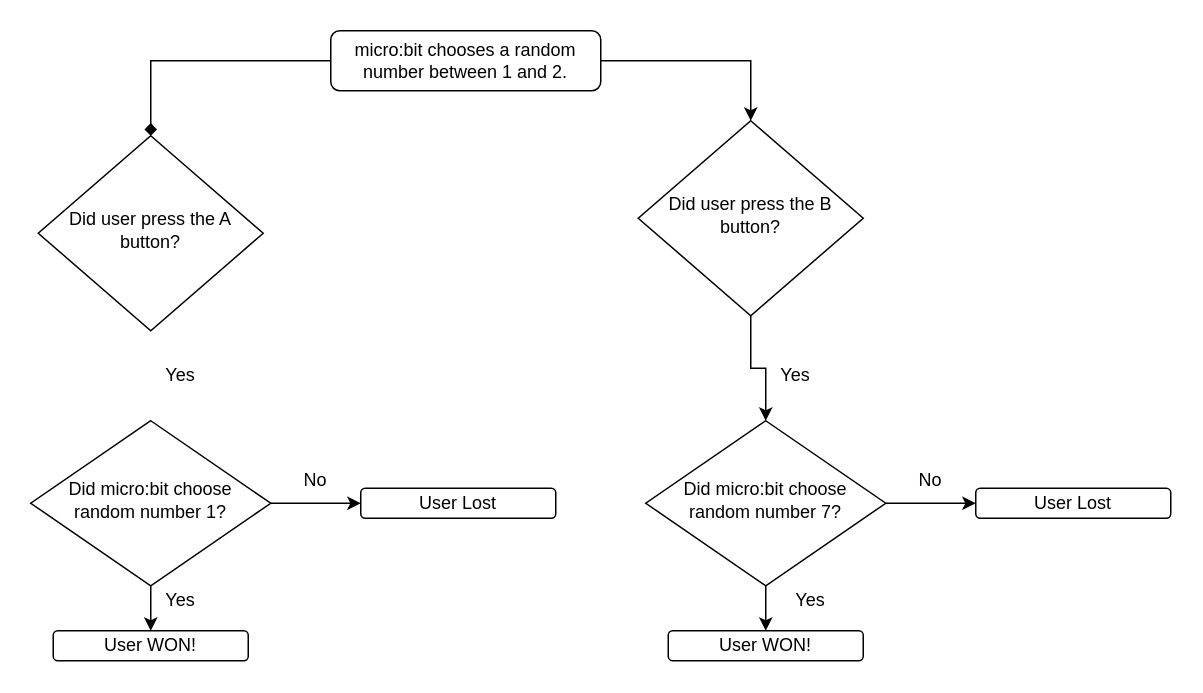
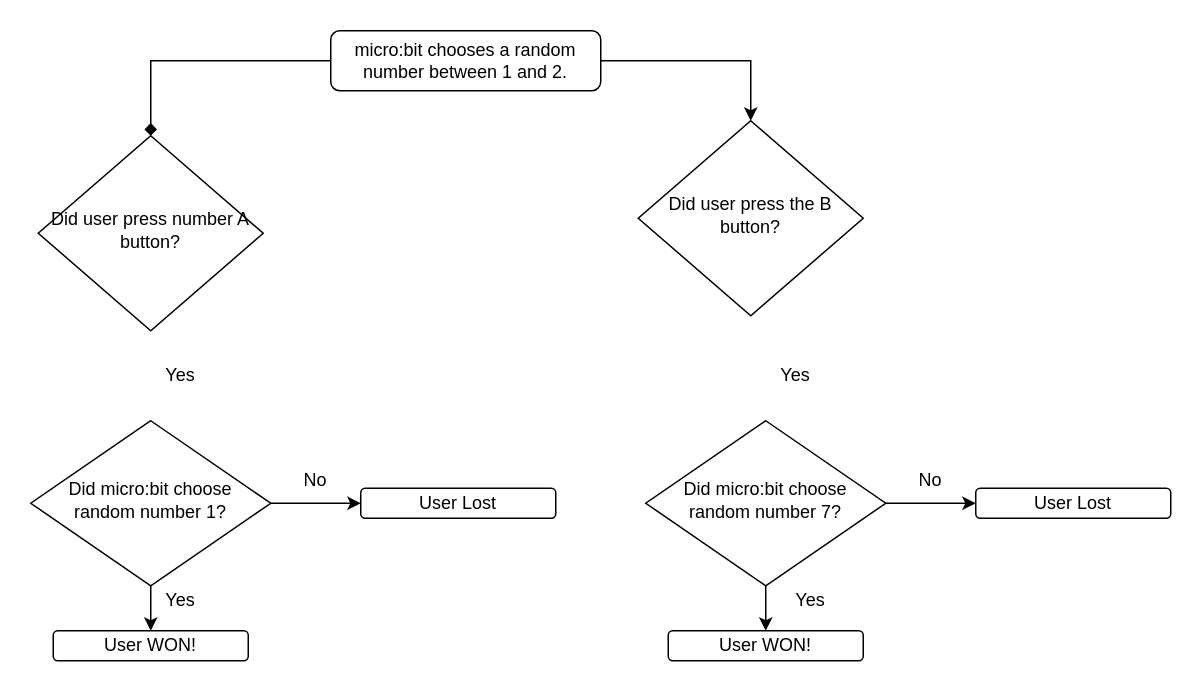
  <mxCell id="0" />
  <mxCell id="1" parent="0" />
  <mxCell id="2" style="edgeStyle=orthogonalEdgeStyle;rounded=0;orthogonalLoop=1;jettySize=auto;html=1;exitX=0;exitY=0.5;exitDx=0;exitDy=0;entryX=0.5;entryY=0;entryDx=0;entryDy=0;endArrow=diamond;" edge="1" parent="1" source="4" target="5"><mxGeometry relative="1" as="geometry" /></mxCell>
  <mxCell id="3" style="edgeStyle=orthogonalEdgeStyle;rounded=0;orthogonalLoop=1;jettySize=auto;html=1;exitX=1;exitY=0.5;exitDx=0;exitDy=0;entryX=0.5;entryY=0;entryDx=0;entryDy=0;" edge="1" parent="1" source="4" target="10"><mxGeometry relative="1" as="geometry" /></mxCell>
  <mxCell id="4" value="micro:bit chooses a random number between 1 and 2." style="rounded=1;whiteSpace=wrap;html=1;fontSize=12;glass=0;strokeWidth=1;shadow=0;" parent="1" vertex="1"><mxGeometry x="220" y="20" width="180" height="40" as="geometry" /></mxCell>
- <mxCell id="5" value="Did user press the A button?" style="rhombus;whiteSpace=wrap;html=1;shadow=0;fontFamily=Helvetica;fontSize=12;align=center;strokeWidth=1;spacing=6;spacingTop=-4;" parent="1" vertex="1"><mxGeometry x="25" y="90" width="150" height="130" as="geometry" /></mxCell>
+ <mxCell id="5" value="Did user press number A button?" style="rhombus;whiteSpace=wrap;html=1;shadow=0;fontFamily=Helvetica;fontSize=12;align=center;strokeWidth=1;spacing=6;spacingTop=-4;" parent="1" vertex="1"><mxGeometry x="25" y="90" width="150" height="130" as="geometry" /></mxCell>
  <mxCell id="6" value="" style="edgeStyle=orthogonalEdgeStyle;rounded=0;orthogonalLoop=1;jettySize=auto;html=1;" edge="1" parent="1" source="8" target="12"><mxGeometry relative="1" as="geometry" /></mxCell>
  <mxCell id="7" value="" style="edgeStyle=orthogonalEdgeStyle;rounded=0;orthogonalLoop=1;jettySize=auto;html=1;" edge="1" parent="1" source="8" target="11"><mxGeometry relative="1" as="geometry" /></mxCell>
  <mxCell id="8" value="Did micro:bit choose random number 1?" style="rhombus;whiteSpace=wrap;html=1;shadow=0;fontFamily=Helvetica;fontSize=12;align=center;strokeWidth=1;spacing=6;spacingTop=-4;" parent="1" vertex="1"><mxGeometry x="20" y="280" width="160" height="110" as="geometry" /></mxCell>
- <mxCell id="9" value="" style="edgeStyle=orthogonalEdgeStyle;rounded=0;orthogonalLoop=1;jettySize=auto;html=1;" edge="1" parent="1" source="10" target="15"><mxGeometry relative="1" as="geometry" /></mxCell>
  <mxCell id="10" value="Did user press the B button?" style="rhombus;whiteSpace=wrap;html=1;shadow=0;fontFamily=Helvetica;fontSize=12;align=center;strokeWidth=1;spacing=6;spacingTop=-4;" parent="1" vertex="1"><mxGeometry x="425" y="80" width="150" height="130" as="geometry" /></mxCell>
  <mxCell id="11" value="User WON!" style="rounded=1;whiteSpace=wrap;html=1;fontSize=12;glass=0;strokeWidth=1;shadow=0;" parent="1" vertex="1"><mxGeometry x="35" y="420" width="130" height="20" as="geometry" /></mxCell>
  <mxCell id="12" value="User Lost" style="rounded=1;whiteSpace=wrap;html=1;fontSize=12;glass=0;strokeWidth=1;shadow=0;" parent="1" vertex="1"><mxGeometry x="240" y="325" width="130" height="20" as="geometry" /></mxCell>
  <mxCell id="13" value="" style="edgeStyle=orthogonalEdgeStyle;rounded=0;orthogonalLoop=1;jettySize=auto;html=1;" edge="1" parent="1" source="15" target="17"><mxGeometry relative="1" as="geometry" /></mxCell>
  <mxCell id="14" value="" style="edgeStyle=orthogonalEdgeStyle;rounded=0;orthogonalLoop=1;jettySize=auto;html=1;" edge="1" parent="1" source="15" target="16"><mxGeometry relative="1" as="geometry" /></mxCell>
  <mxCell id="15" value="Did micro:bit choose random number 7?" style="rhombus;whiteSpace=wrap;html=1;shadow=0;fontFamily=Helvetica;fontSize=12;align=center;strokeWidth=1;spacing=6;spacingTop=-4;" parent="1" vertex="1"><mxGeometry x="430" y="280" width="160" height="110" as="geometry" /></mxCell>
  <mxCell id="16" value="User WON!" style="rounded=1;whiteSpace=wrap;html=1;fontSize=12;glass=0;strokeWidth=1;shadow=0;" parent="1" vertex="1"><mxGeometry x="445" y="420" width="130" height="20" as="geometry" /></mxCell>
  <mxCell id="17" value="User Lost" style="rounded=1;whiteSpace=wrap;html=1;fontSize=12;glass=0;strokeWidth=1;shadow=0;" parent="1" vertex="1"><mxGeometry x="650" y="325" width="130" height="20" as="geometry" /></mxCell>
  <mxCell id="18" value="Yes" style="text;html=1;strokeColor=none;fillColor=none;align=center;verticalAlign=middle;whiteSpace=wrap;rounded=0;" vertex="1" parent="1"><mxGeometry x="100" y="240" width="40" height="20" as="geometry" /></mxCell>
  <mxCell id="19" value="Yes" style="text;html=1;strokeColor=none;fillColor=none;align=center;verticalAlign=middle;whiteSpace=wrap;rounded=0;" vertex="1" parent="1"><mxGeometry x="510" y="240" width="40" height="20" as="geometry" /></mxCell>
  <mxCell id="20" value="Yes" style="text;html=1;strokeColor=none;fillColor=none;align=center;verticalAlign=middle;whiteSpace=wrap;rounded=0;" vertex="1" parent="1"><mxGeometry x="100" y="390" width="40" height="20" as="geometry" /></mxCell>
  <mxCell id="21" value="Yes" style="text;html=1;strokeColor=none;fillColor=none;align=center;verticalAlign=middle;whiteSpace=wrap;rounded=0;" vertex="1" parent="1"><mxGeometry x="520" y="390" width="40" height="20" as="geometry" /></mxCell>
  <mxCell id="22" value="No" style="text;html=1;strokeColor=none;fillColor=none;align=center;verticalAlign=middle;whiteSpace=wrap;rounded=0;" vertex="1" parent="1"><mxGeometry x="190" y="310" width="40" height="20" as="geometry" /></mxCell>
  <mxCell id="23" value="No" style="text;html=1;strokeColor=none;fillColor=none;align=center;verticalAlign=middle;whiteSpace=wrap;rounded=0;" vertex="1" parent="1"><mxGeometry x="600" y="310" width="40" height="20" as="geometry" /></mxCell>
